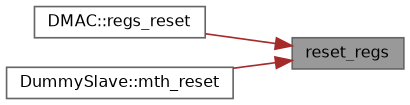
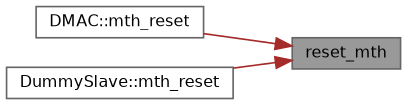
  digraph {
    rankdir=RL
    node [color=grey40 fillcolor=white fontname=Helvetica fontsize=10 shape=box style=filled]
    edge [color=brown dir=back fontname=Helvetica fontsize=10 labelfontname=Helvetica labelfontsize=10 style=solid]
-   n1 [color=gray40 fillcolor=grey60 fontcolor=black height=0.2 label=reset_regs width=0.4]
-   n2 [height=0.2 label="DMAC::regs_reset" width=0.4]
+   n1 [color=gray40 fillcolor=grey60 fontcolor=black height=0.2 label=reset_mth width=0.4]
+   n2 [height=0.2 label="DMAC::mth_reset" width=0.4]
    n3 [height=0.2 label="DummySlave::mth_reset" width=0.4]
    n1 -> n2
    n1 -> n3
  }
